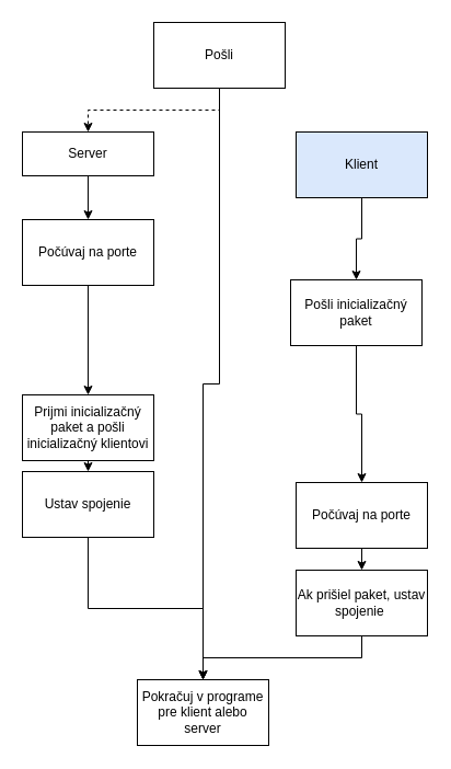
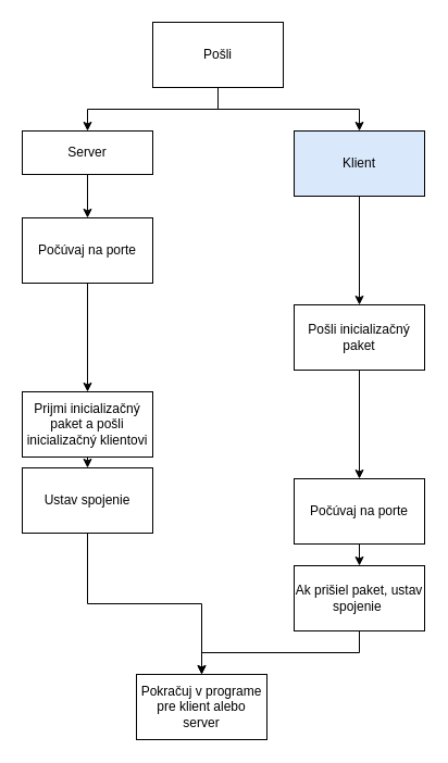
  <mxCell id="0" />
  <mxCell id="1" parent="0" />
- <mxCell id="2" style="edgeStyle=orthogonalEdgeStyle;rounded=0;orthogonalLoop=1;jettySize=auto;html=1;exitX=0.5;exitY=1;exitDx=0;exitDy=0;dashed=1;" edge="1" parent="1" source="4" target="8"><mxGeometry relative="1" as="geometry" /></mxCell>
- <mxCell id="3" style="edgeStyle=orthogonalEdgeStyle;rounded=0;orthogonalLoop=1;jettySize=auto;html=1;exitX=0.5;exitY=1;exitDx=0;exitDy=0;" edge="1" parent="1" source="4" target="21"><mxGeometry relative="1" as="geometry" /></mxCell>
+ <mxCell id="2" style="edgeStyle=orthogonalEdgeStyle;rounded=0;orthogonalLoop=1;jettySize=auto;html=1;exitX=0.5;exitY=1;exitDx=0;exitDy=0;" edge="1" parent="1" source="4" target="8"><mxGeometry relative="1" as="geometry" /></mxCell>
+ <mxCell id="3" style="edgeStyle=orthogonalEdgeStyle;rounded=0;orthogonalLoop=1;jettySize=auto;html=1;exitX=0.5;exitY=1;exitDx=0;exitDy=0;" edge="1" parent="1" source="4" target="6"><mxGeometry relative="1" as="geometry" /></mxCell>
  <mxCell id="4" value="Pošli" style="rounded=0;whiteSpace=wrap;html=1;" vertex="1" parent="1"><mxGeometry x="140" y="20" width="120" height="60" as="geometry" /></mxCell>
  <mxCell id="5" style="edgeStyle=orthogonalEdgeStyle;rounded=0;orthogonalLoop=1;jettySize=auto;html=1;exitX=0.5;exitY=1;exitDx=0;exitDy=0;entryX=0.5;entryY=0;entryDx=0;entryDy=0;" edge="1" parent="1" source="6" target="12"><mxGeometry relative="1" as="geometry" /></mxCell>
  <mxCell id="6" value="Klient" style="rounded=0;whiteSpace=wrap;html=1;fillColor=#dae8fc;" vertex="1" parent="1"><mxGeometry x="270" y="120" width="120" height="60" as="geometry" /></mxCell>
  <mxCell id="7" style="edgeStyle=orthogonalEdgeStyle;rounded=0;orthogonalLoop=1;jettySize=auto;html=1;exitX=0.5;exitY=1;exitDx=0;exitDy=0;entryX=0.5;entryY=0;entryDx=0;entryDy=0;" edge="1" parent="1" source="8" target="10"><mxGeometry relative="1" as="geometry" /></mxCell>
  <mxCell id="8" value="Server" style="rounded=0;whiteSpace=wrap;html=1;" vertex="1" parent="1"><mxGeometry x="20" y="120" width="120" height="40" as="geometry" /></mxCell>
  <mxCell id="9" style="edgeStyle=orthogonalEdgeStyle;rounded=0;orthogonalLoop=1;jettySize=auto;html=1;exitX=0.5;exitY=1;exitDx=0;exitDy=0;entryX=0.5;entryY=0;entryDx=0;entryDy=0;" edge="1" parent="1" source="10" target="14"><mxGeometry relative="1" as="geometry" /></mxCell>
  <mxCell id="10" value="Počúvaj na porte" style="rounded=0;whiteSpace=wrap;html=1;" vertex="1" parent="1"><mxGeometry x="20" y="200" width="120" height="60" as="geometry" /></mxCell>
  <mxCell id="11" style="edgeStyle=orthogonalEdgeStyle;rounded=0;orthogonalLoop=1;jettySize=auto;html=1;exitX=0.5;exitY=1;exitDx=0;exitDy=0;entryX=0.5;entryY=0;entryDx=0;entryDy=0;" edge="1" parent="1" source="12" target="16"><mxGeometry relative="1" as="geometry" /></mxCell>
- <mxCell id="12" value="Pošli inicializačný paket" style="rounded=0;whiteSpace=wrap;html=1;" vertex="1" parent="1"><mxGeometry x="265" y="255" width="120" height="60" as="geometry" /></mxCell>
+ <mxCell id="12" value="Pošli inicializačný paket" style="rounded=0;whiteSpace=wrap;html=1;" vertex="1" parent="1"><mxGeometry x="270" y="280" width="120" height="60" as="geometry" /></mxCell>
  <mxCell id="13" style="edgeStyle=orthogonalEdgeStyle;rounded=0;orthogonalLoop=1;jettySize=auto;html=1;exitX=0.5;exitY=1;exitDx=0;exitDy=0;entryX=0.5;entryY=0;entryDx=0;entryDy=0;" edge="1" parent="1" source="14" target="18"><mxGeometry relative="1" as="geometry" /></mxCell>
  <mxCell id="14" value="Prijmi inicializačný paket a pošli inicializačný klientovi" style="rounded=0;whiteSpace=wrap;html=1;" vertex="1" parent="1"><mxGeometry x="20" y="360" width="120" height="60" as="geometry" /></mxCell>
  <mxCell id="15" style="edgeStyle=orthogonalEdgeStyle;rounded=0;orthogonalLoop=1;jettySize=auto;html=1;exitX=0.5;exitY=1;exitDx=0;exitDy=0;entryX=0.5;entryY=0;entryDx=0;entryDy=0;" edge="1" parent="1" source="16" target="20"><mxGeometry relative="1" as="geometry" /></mxCell>
  <mxCell id="16" value="Počúvaj na porte" style="rounded=0;whiteSpace=wrap;html=1;" vertex="1" parent="1"><mxGeometry x="270" y="440" width="120" height="60" as="geometry" /></mxCell>
  <mxCell id="17" style="edgeStyle=orthogonalEdgeStyle;rounded=0;orthogonalLoop=1;jettySize=auto;html=1;exitX=0.5;exitY=1;exitDx=0;exitDy=0;entryX=0.5;entryY=0;entryDx=0;entryDy=0;" edge="1" parent="1" source="18" target="21"><mxGeometry relative="1" as="geometry" /></mxCell>
  <mxCell id="18" value="Ustav spojenie" style="rounded=0;whiteSpace=wrap;html=1;" vertex="1" parent="1"><mxGeometry x="20" y="430" width="120" height="60" as="geometry" /></mxCell>
  <mxCell id="19" style="edgeStyle=orthogonalEdgeStyle;rounded=0;orthogonalLoop=1;jettySize=auto;html=1;exitX=0.5;exitY=1;exitDx=0;exitDy=0;" edge="1" parent="1" source="20" target="21"><mxGeometry relative="1" as="geometry" /></mxCell>
  <mxCell id="20" value="Ak prišiel paket, ustav spojenie&amp;nbsp;&lt;span style=&quot;color: rgba(0 , 0 , 0 , 0) ; font-family: monospace ; font-size: 0px&quot;&gt;%3CmxGraphModel%3E%3Croot%3E%3CmxCell%20id%3D%220%22%2F%3E%3CmxCell%20id%3D%221%22%20parent%3D%220%22%2F%3E%3CmxCell%20id%3D%222%22%20value%3D%22Ustav%20spojenie%22%20style%3D%22rounded%3D0%3BwhiteSpace%3Dwrap%3Bhtml%3D1%3B%22%20vertex%3D%221%22%20parent%3D%221%22%3E%3CmxGeometry%20x%3D%22250%22%20y%3D%22660%22%20width%3D%22120%22%20height%3D%2260%22%20as%3D%22geometry%22%2F%3E%3C%2FmxCell%3E%3C%2Froot%3E%3C%2FmxGraphModel%3Eusž&lt;/span&gt;" style="rounded=0;whiteSpace=wrap;html=1;" vertex="1" parent="1"><mxGeometry x="270" y="520" width="120" height="60" as="geometry" /></mxCell>
  <mxCell id="21" value="Pokračuj v programe pre klient alebo server" style="rounded=0;whiteSpace=wrap;html=1;" vertex="1" parent="1"><mxGeometry x="125" y="620" width="120" height="60" as="geometry" /></mxCell>
